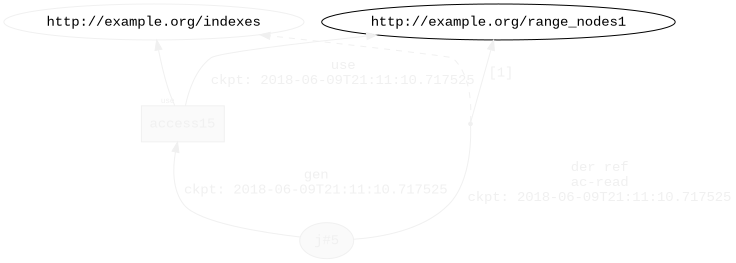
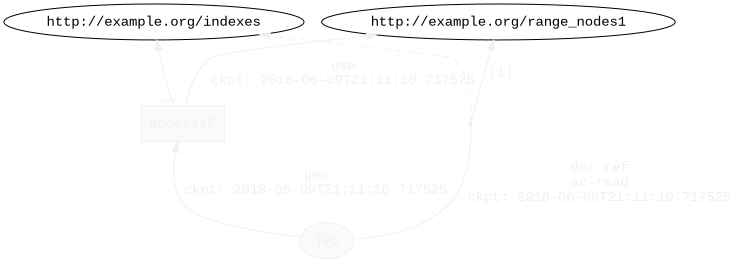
  digraph {
    rankdir=BT
    fontname="Liberation Mono"
    node [color="#F0F0F0" fontcolor="#F0F0F0" fontname="Liberation Mono"]
    edge [angle=60.0 color="#F0F0F0" distance=1.5 fontcolor="#F0F0F0" fontsize=14 rotation=20 fontname="Liberation Mono"]
    n1 [fillcolor="#FAFAFA" label="j#5" style=filled]
    n2 [fillcolor="#FAFAFA" label=access15 shape=polygon sides=4 style=filled]
    bn0 [shape=point]
-   "http://example.org/indexes" [fontcolor=""]
+   "http://example.org/indexes" [color="" fontcolor=""]
    "http://example.org/range_nodes1" [color="" fontcolor=""]
    n1 -> n2 [label="gen\nckpt: 2018-06-09T21:11:10.717525"]
    n1 -> bn0 [arrowhead=none label="der ref\nac-read\nckpt: 2018-06-09T21:11:10.717525"]
    n2 -> "http://example.org/indexes" [labelangle=60.0 labeldistance=1.5 labelfontsize=8 taillabel=use angle="" distance="" fontsize=""]
    n2 -> "http://example.org/range_nodes1" [label="use\nckpt: 2018-06-09T21:11:10.717525"]
    bn0 -> "http://example.org/indexes" [style=dashed angle="" distance="" fontsize="" rotation=""]
    bn0 -> "http://example.org/range_nodes1" [label="[1]"]
  }
